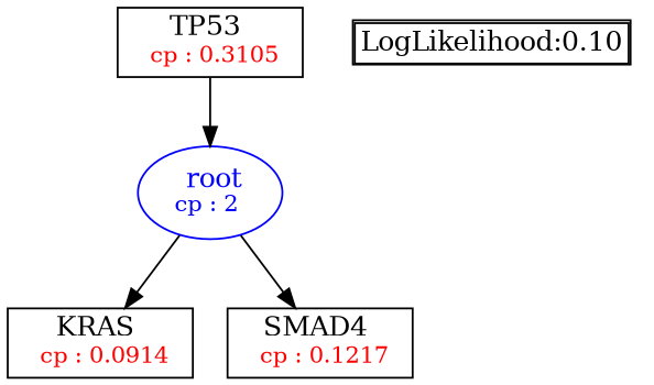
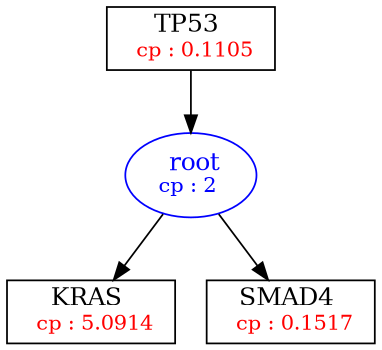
  digraph {
    fontsize=10
    node [shape=box]
    n1 [color=Blue label=<<font color='Blue'> root</font><br/><font color='Blue' POINT-SIZE='12'>cp : 2 </font>> shape=oval]
-   n2 [label=<KRAS <br/> <font color='Red' POINT-SIZE='12'> cp : 0.0914 </font>>]
-   n3 [label=<SMAD4 <br/> <font color='Red' POINT-SIZE='12'> cp : 0.1217 </font>>]
-   n4 [label=<TP53 <br/> <font color='Red' POINT-SIZE='12'> cp : 0.3105 </font>>]
-   n5 [label=<<TABLE BORDER="1" CELLBORDER="1" CELLSPACING="0" >     <TR><TD ALIGN="LEFT">LogLikelihood:0.10</TD></TR>     </TABLE>> shape=plaintext]
+   n2 [label=<KRAS <br/> <font color='Red' POINT-SIZE='12'> cp : 5.0914 </font>>]
+   n3 [label=<SMAD4 <br/> <font color='Red' POINT-SIZE='12'> cp : 0.1517 </font>>]
+   n4 [label=<TP53 <br/> <font color='Red' POINT-SIZE='12'> cp : 0.1105 </font>>]
    n1 -> n2
    n1 -> n3
    n4 -> n1
  }
